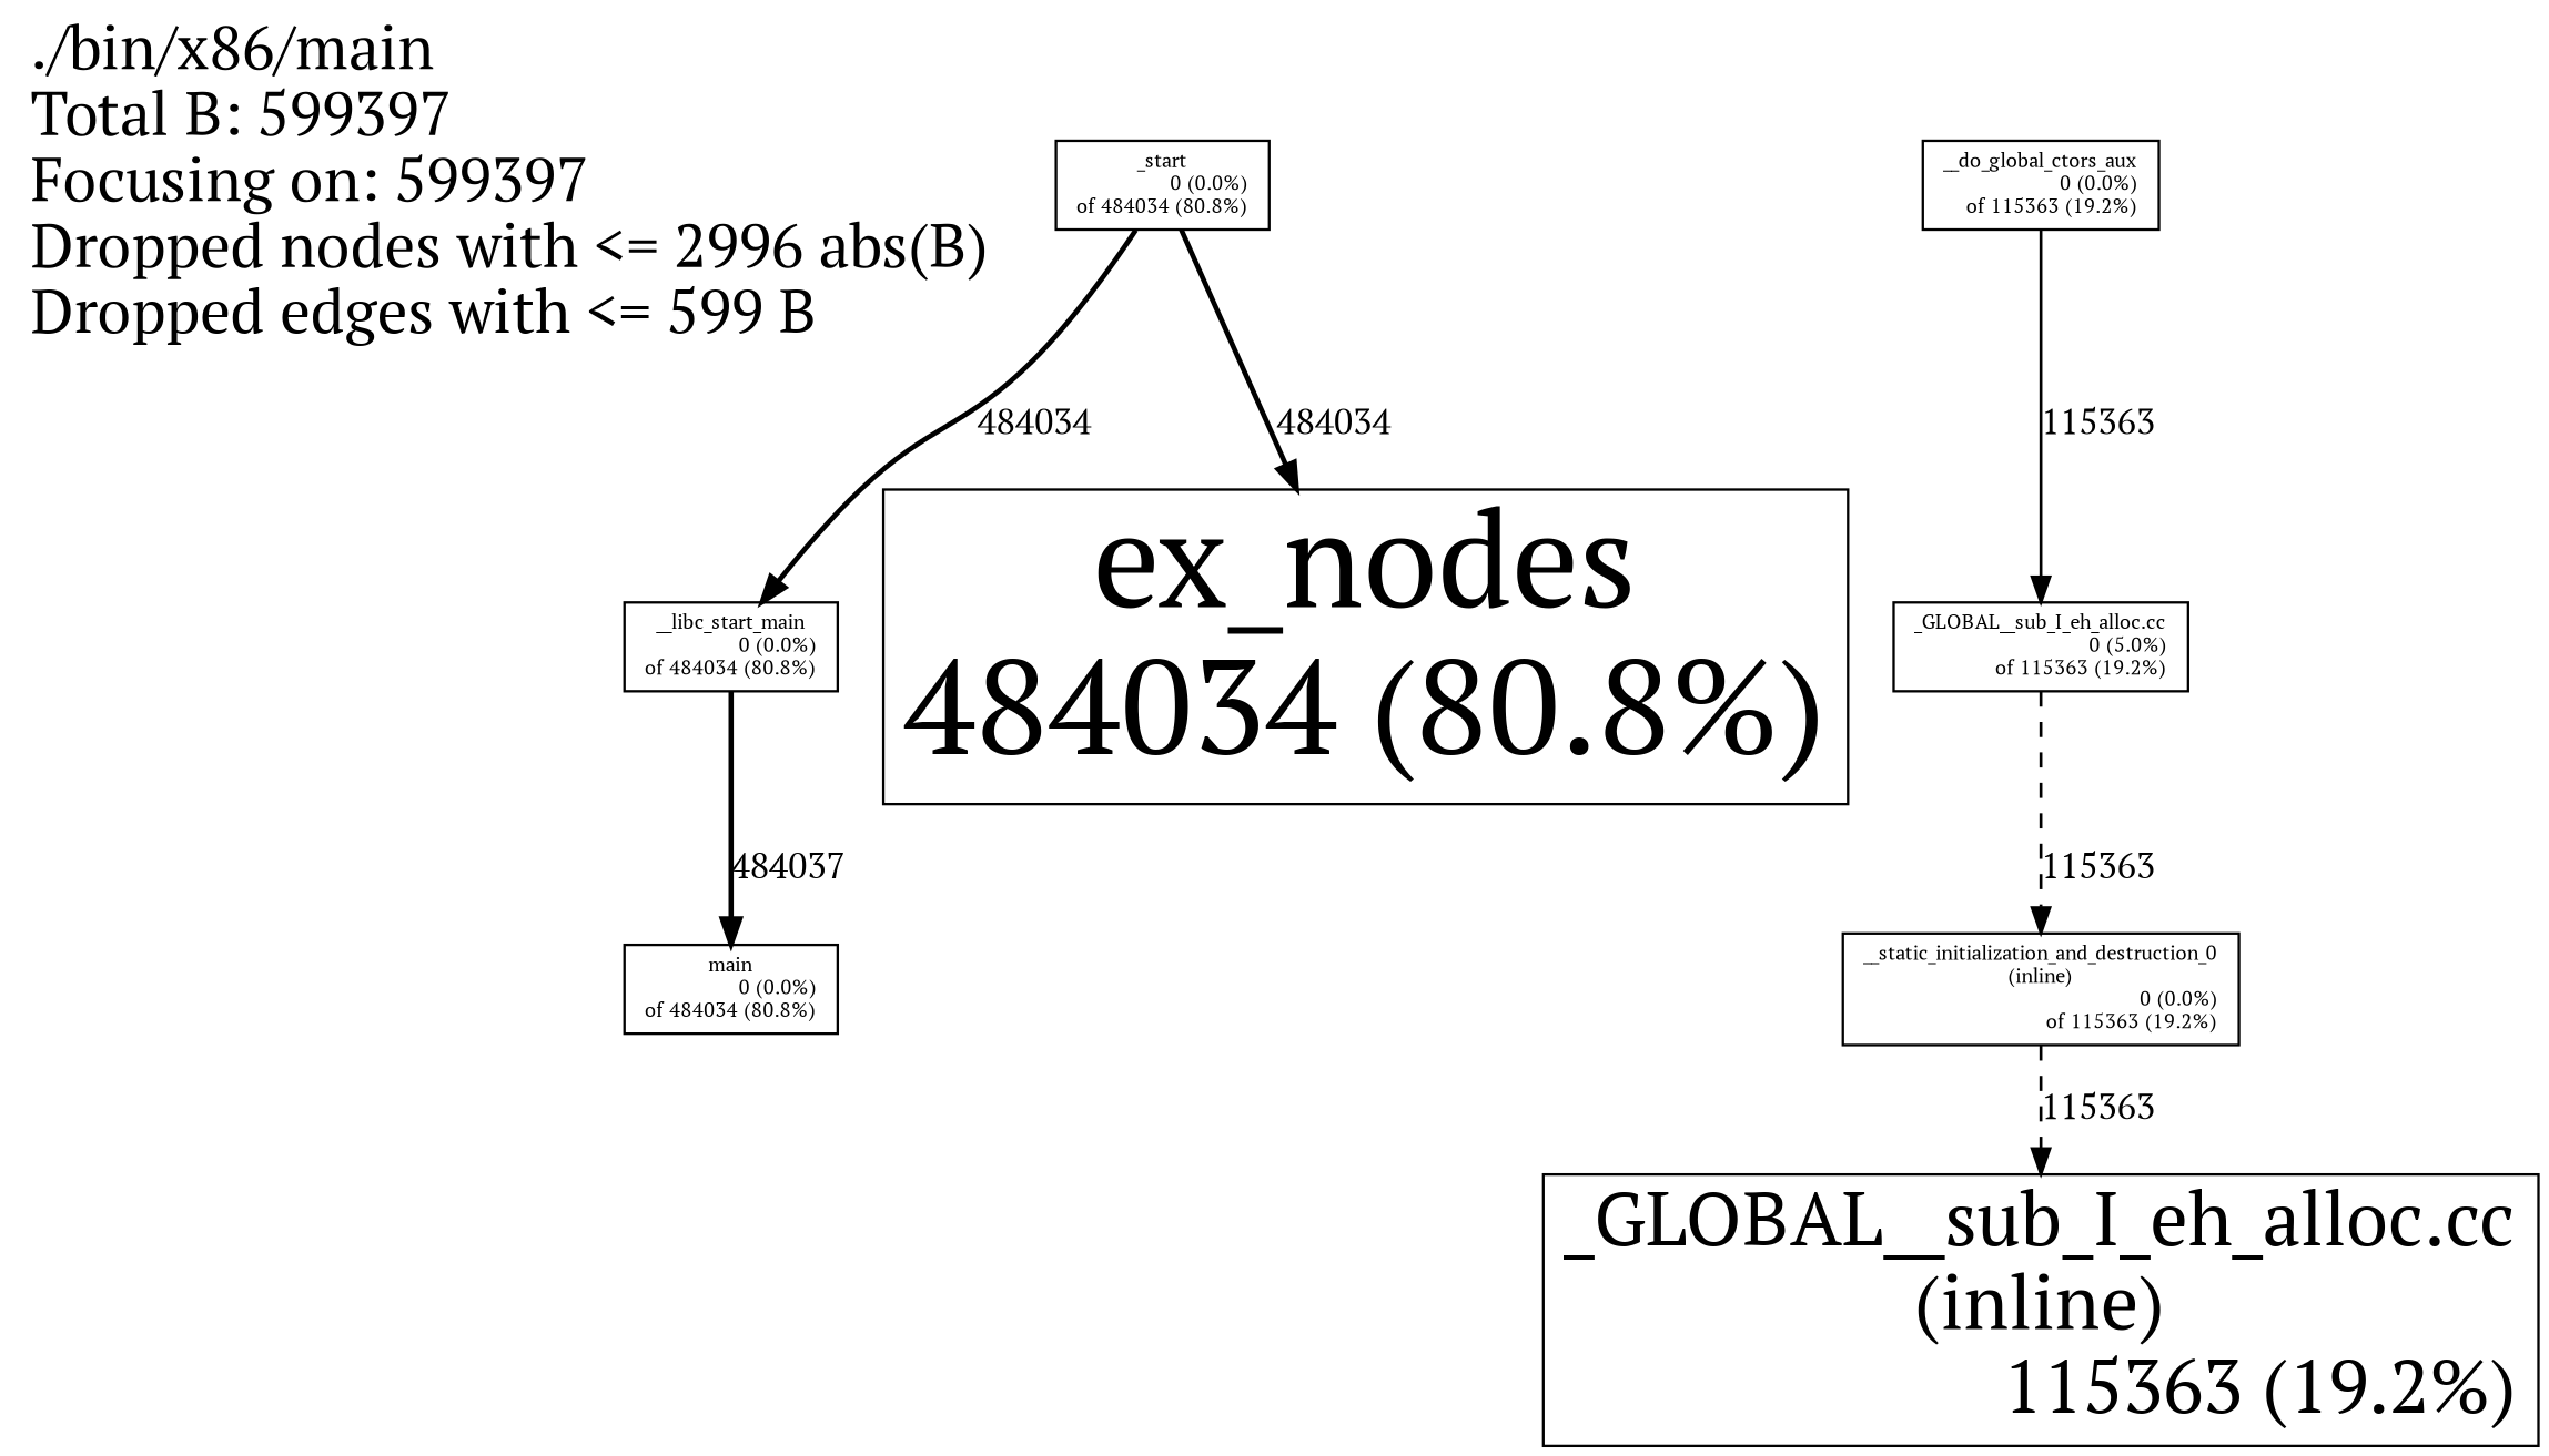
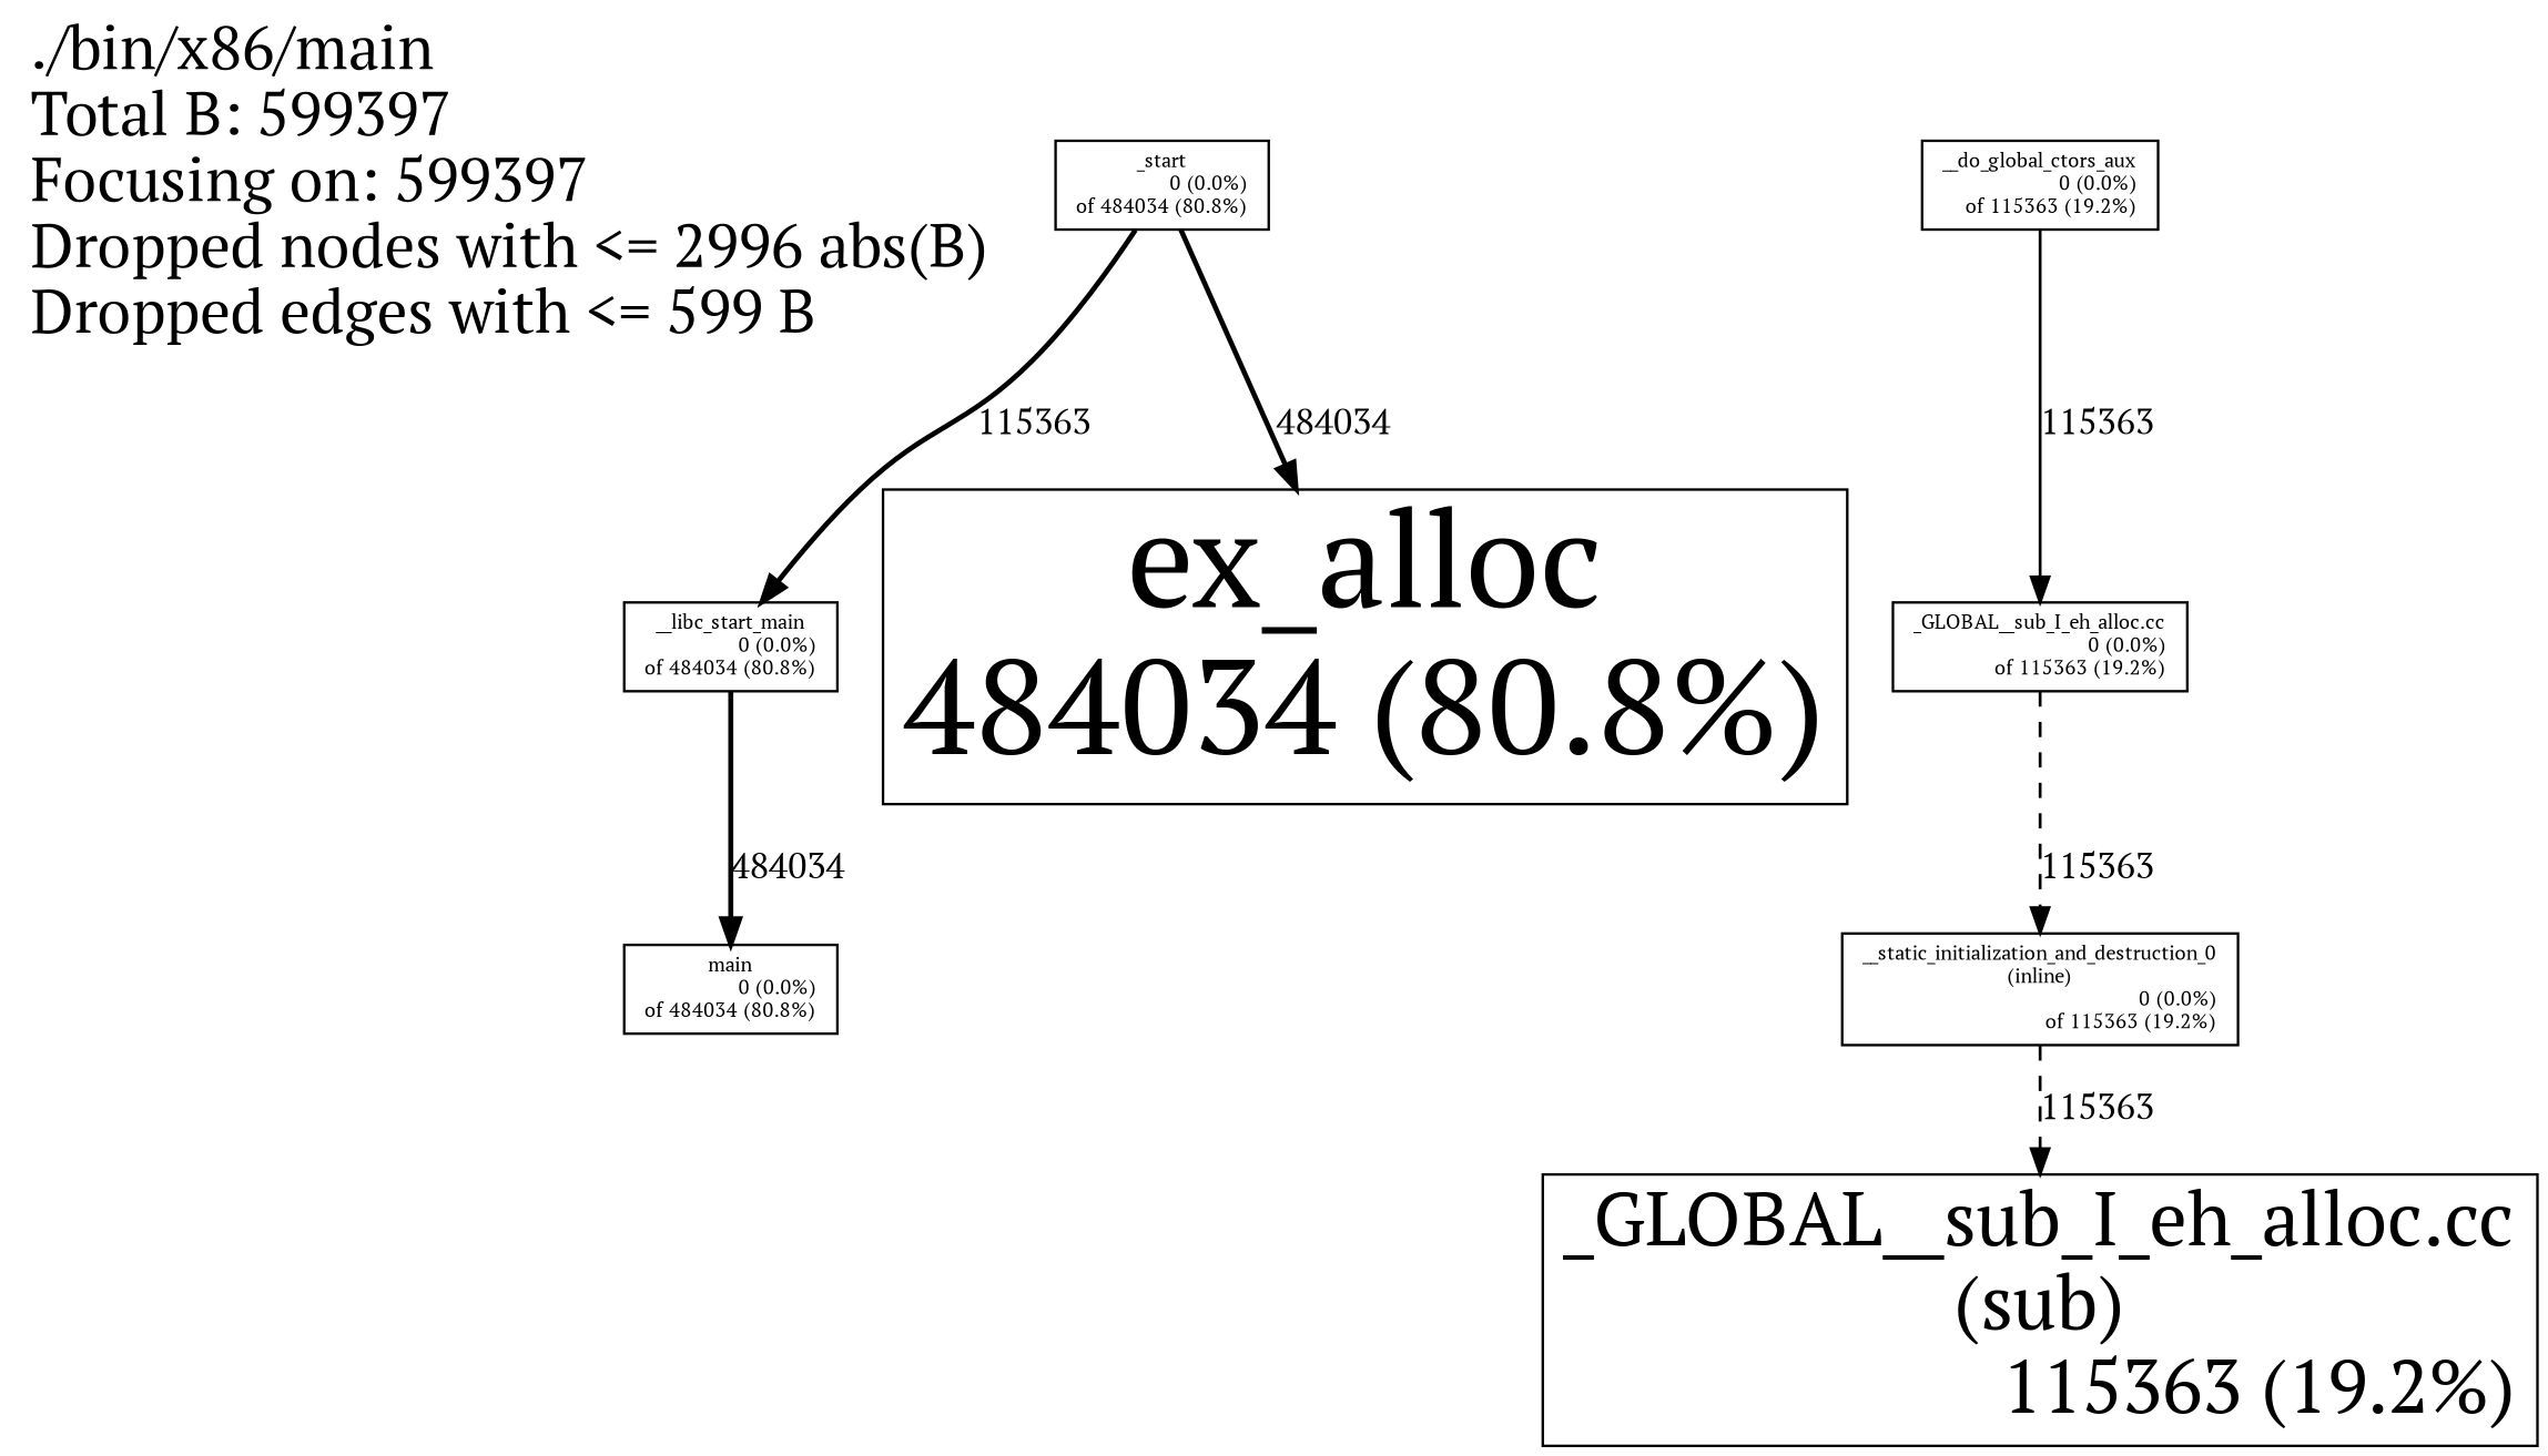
  digraph {
    fontname="PT Serif"
    node [fontname="PT Serif" fontsize=8.0 shape=box]
    edge [fontname="PT Serif" style="setlinewidth(2.000000)" weight=9537]
    n1 [fontsize=24 height=0.25 label="./bin/x86/main\lTotal B: 599397\lFocusing on: 599397\lDropped nodes with <= 2996 abs(B)\lDropped edges with <= 599 B\l" shape=plaintext width=0.375]
    n2 [height=0.25 label="__libc_start_main\n0 (0.0%)\rof 484034 (80.8%)\r" width=0.375]
    n3 [height=0.25 label="main\n0 (0.0%)\rof 484034 (80.8%)\r" width=0.375]
    n4 [height=0.25 label="_start\n0 (0.0%)\rof 484034 (80.8%)\r" width=0.375]
-   n5 [fontsize=52.9 height=0.25 label="ex_nodes\n484034 (80.8%)\r" width=0.375]
-   n6 [height=0.25 label="_GLOBAL__sub_I_eh_alloc.cc\n0 (5.0%)\rof 115363 (19.2%)\r" width=0.375]
+   n5 [fontsize=52.9 height=0.25 label="ex_alloc\n484034 (80.8%)\r" width=0.375]
+   n6 [height=0.25 label="_GLOBAL__sub_I_eh_alloc.cc\n0 (0.0%)\rof 115363 (19.2%)\r" width=0.375]
    n7 [height=0.25 label="__static_initialization_and_destruction_0\n(inline)\n0 (0.0%)\rof 115363 (19.2%)\r" width=0.375]
-   n8 [fontsize=29.9 height=0.25 label="_GLOBAL__sub_I_eh_alloc.cc\n(inline)\n115363 (19.2%)\r" width=0.375]
+   n8 [fontsize=29.9 height=0.25 label="_GLOBAL__sub_I_eh_alloc.cc\n(sub)\n115363 (19.2%)\r" width=0.375]
    n9 [height=0.25 label="__do_global_ctors_aux\n0 (0.0%)\rof 115363 (19.2%)\r" width=0.375]
-   n2 -> n3 [label=484037]
-   n4 -> n2 [label=484034]
+   n2 -> n3 [label=484034]
+   n4 -> n2 [label=115363]
    n4 -> n5 [label=484034]
    n6 -> n7 [label=115363 style="setlinewidth(1.154790),dashed" weight=3494]
    n7 -> n8 [label=115363 style="setlinewidth(1.154790),dashed" weight=3494]
    n9 -> n6 [label=115363 style="setlinewidth(1.154790)" weight=3494]
  }
